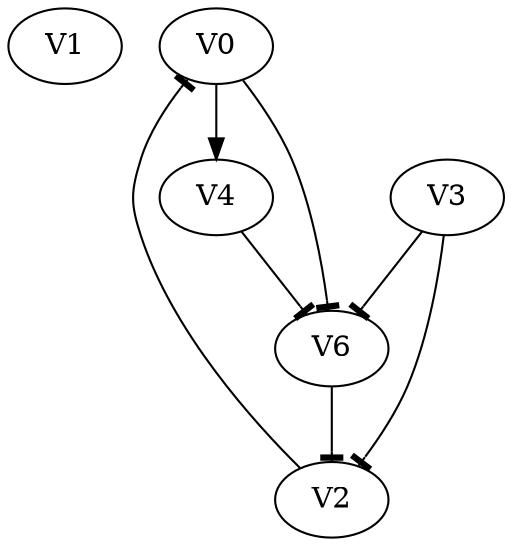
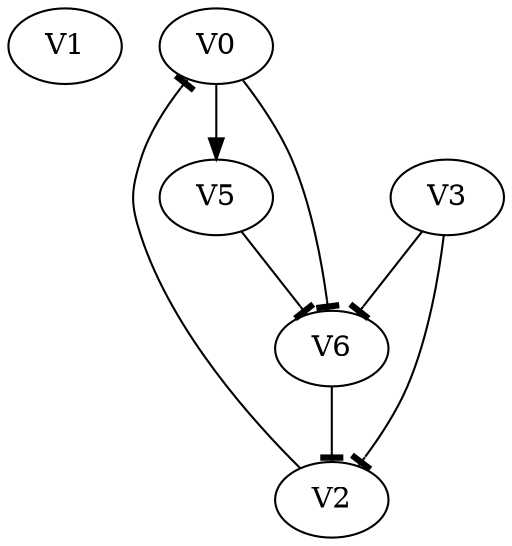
  digraph {
    edge [arrowhead=tee]
    V1
    n2 [label=V0]
    V2
    V6
-   V5 [label=V4]
+   V5
    V3
    n2 -> V6
    n2 -> V5 [arrowhead=normal]
    V2 -> n2
    V6 -> V2
    V5 -> V6
    V3 -> V2
    V3 -> V6
  }
